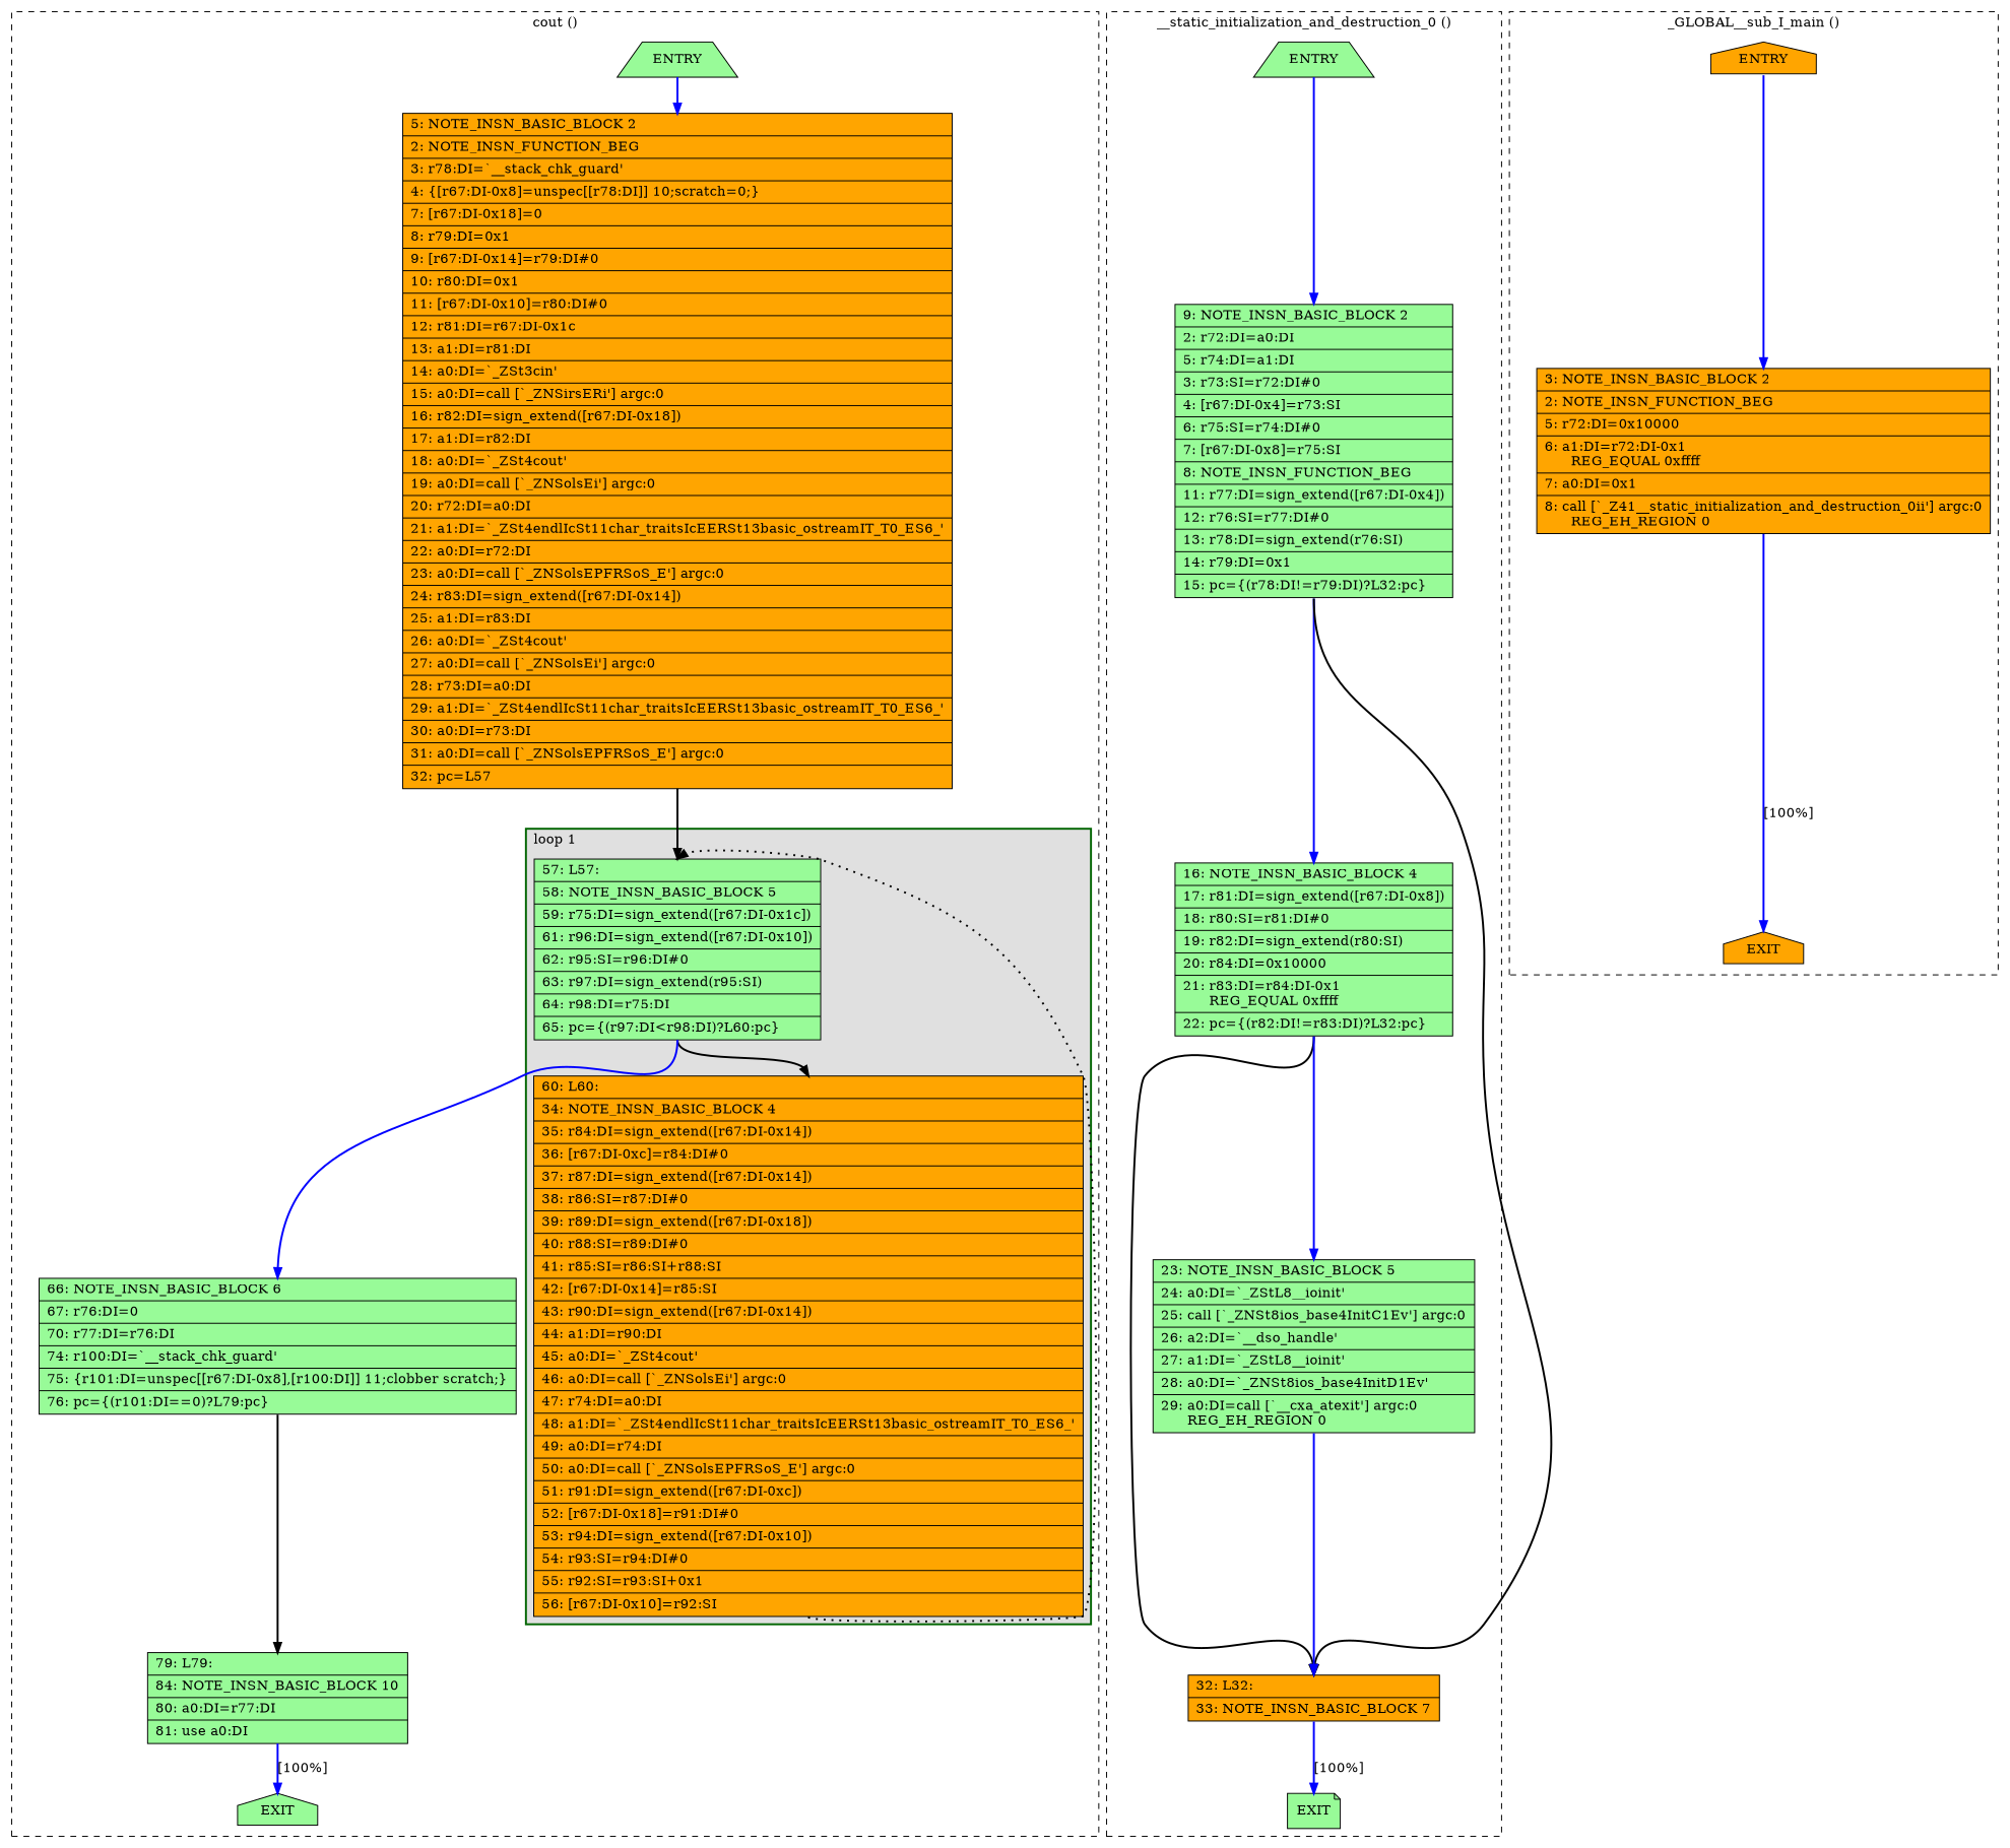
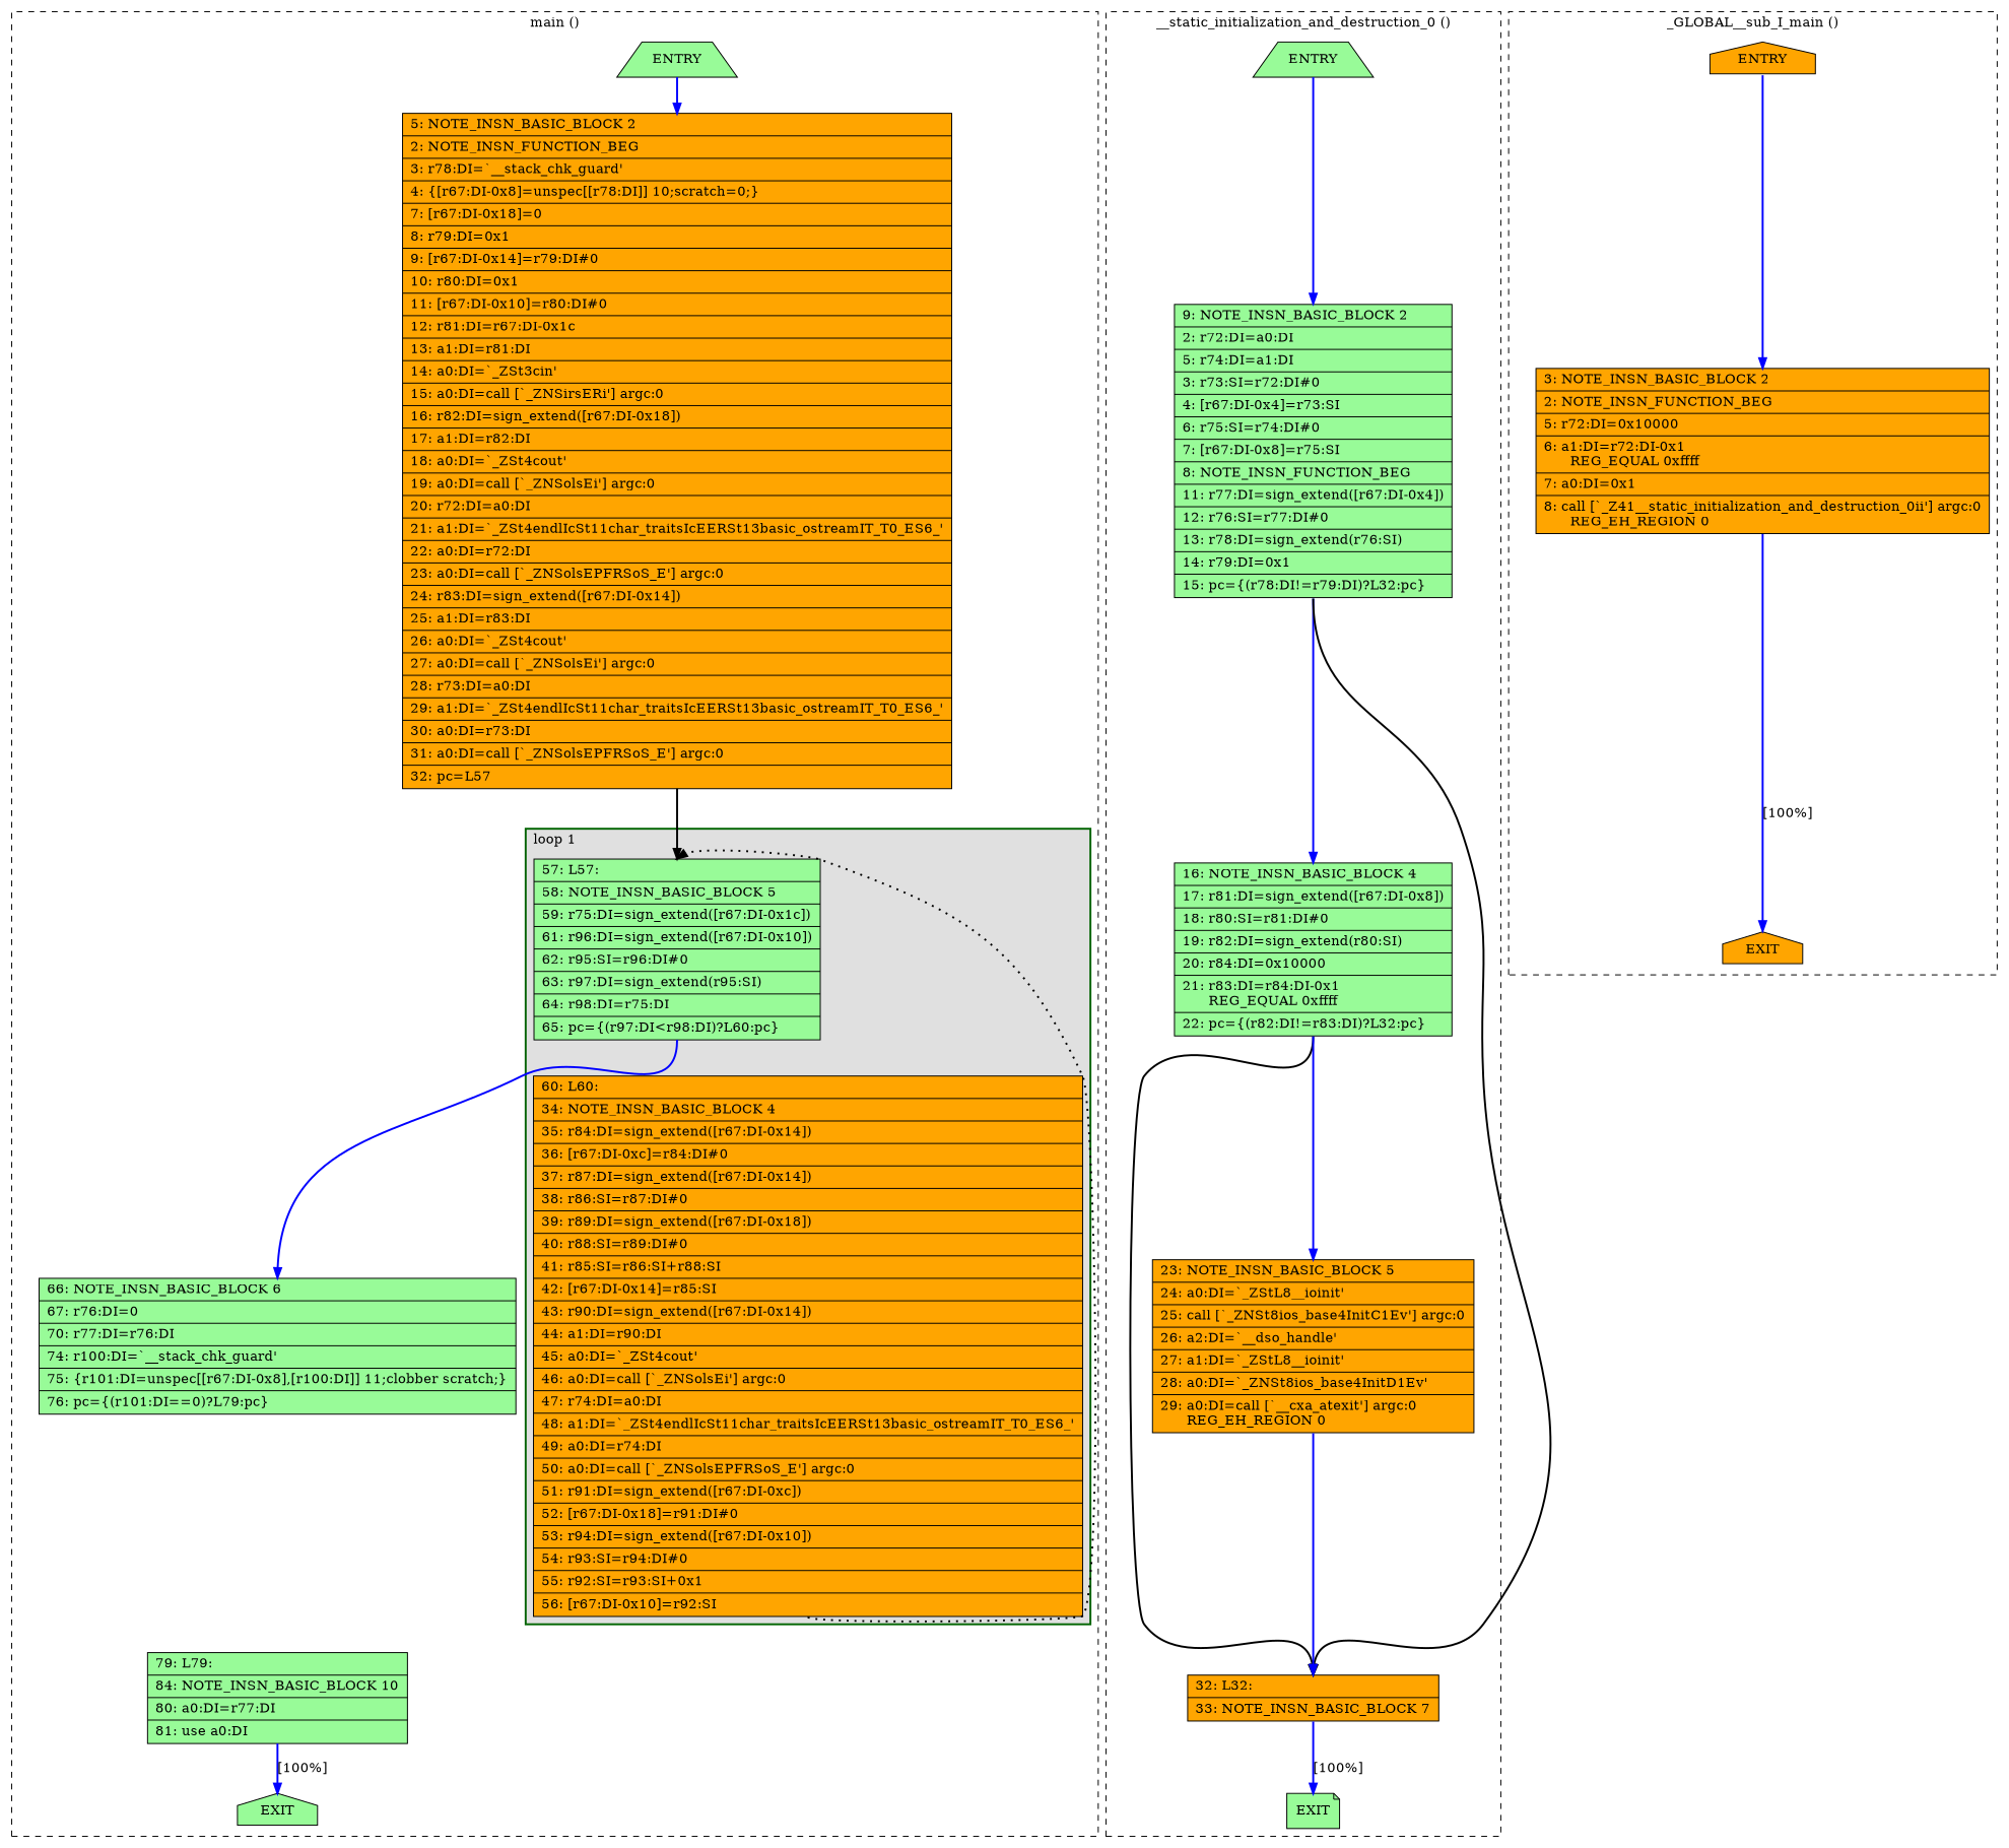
  digraph {
    node [fillcolor=palegreen shape=record style=filled]
    edge [color=blue constraint=true headport=n style="solid,bold" tailport=s weight=100]
    n1 [label="{\ \ \ 57:\ L57:\l|\ \ \ 58:\ NOTE_INSN_BASIC_BLOCK\ 5\l|\ \ \ 59:\ r75:DI=sign_extend([r67:DI-0x1c])\l|\ \ \ 61:\ r96:DI=sign_extend([r67:DI-0x10])\l|\ \ \ 62:\ r95:SI=r96:DI#0\l|\ \ \ 63:\ r97:DI=sign_extend(r95:SI)\l|\ \ \ 64:\ r98:DI=r75:DI\l|\ \ \ 65:\ pc=\{(r97:DI\<r98:DI)?L60:pc\}\l}"]
    n2 [fillcolor=orange label="{\ \ \ 60:\ L60:\l|\ \ \ 34:\ NOTE_INSN_BASIC_BLOCK\ 4\l|\ \ \ 35:\ r84:DI=sign_extend([r67:DI-0x14])\l|\ \ \ 36:\ [r67:DI-0xc]=r84:DI#0\l|\ \ \ 37:\ r87:DI=sign_extend([r67:DI-0x14])\l|\ \ \ 38:\ r86:SI=r87:DI#0\l|\ \ \ 39:\ r89:DI=sign_extend([r67:DI-0x18])\l|\ \ \ 40:\ r88:SI=r89:DI#0\l|\ \ \ 41:\ r85:SI=r86:SI+r88:SI\l|\ \ \ 42:\ [r67:DI-0x14]=r85:SI\l|\ \ \ 43:\ r90:DI=sign_extend([r67:DI-0x14])\l|\ \ \ 44:\ a1:DI=r90:DI\l|\ \ \ 45:\ a0:DI=`_ZSt4cout'\l|\ \ \ 46:\ a0:DI=call\ [`_ZNSolsEi']\ argc:0\l|\ \ \ 47:\ r74:DI=a0:DI\l|\ \ \ 48:\ a1:DI=`_ZSt4endlIcSt11char_traitsIcEERSt13basic_ostreamIT_T0_ES6_'\l|\ \ \ 49:\ a0:DI=r74:DI\l|\ \ \ 50:\ a0:DI=call\ [`_ZNSolsEPFRSoS_E']\ argc:0\l|\ \ \ 51:\ r91:DI=sign_extend([r67:DI-0xc])\l|\ \ \ 52:\ [r67:DI-0x18]=r91:DI#0\l|\ \ \ 53:\ r94:DI=sign_extend([r67:DI-0x10])\l|\ \ \ 54:\ r93:SI=r94:DI#0\l|\ \ \ 55:\ r92:SI=r93:SI+0x1\l|\ \ \ 56:\ [r67:DI-0x10]=r92:SI\l}"]
    n3 [label="{\ \ \ 66:\ NOTE_INSN_BASIC_BLOCK\ 6\l|\ \ \ 67:\ r76:DI=0\l|\ \ \ 70:\ r77:DI=r76:DI\l|\ \ \ 74:\ r100:DI=`__stack_chk_guard'\l|\ \ \ 75:\ \{r101:DI=unspec[[r67:DI-0x8],[r100:DI]]\ 11;clobber\ scratch;\}\l|\ \ \ 76:\ pc=\{(r101:DI==0)?L79:pc\}\l}"]
    n4 [label=ENTRY shape=trapezium]
    n5 [label=EXIT shape=house]
    n6 [fillcolor=orange label="{\ \ \ \ 5:\ NOTE_INSN_BASIC_BLOCK\ 2\l|\ \ \ \ 2:\ NOTE_INSN_FUNCTION_BEG\l|\ \ \ \ 3:\ r78:DI=`__stack_chk_guard'\l|\ \ \ \ 4:\ \{[r67:DI-0x8]=unspec[[r78:DI]]\ 10;scratch=0;\}\l|\ \ \ \ 7:\ [r67:DI-0x18]=0\l|\ \ \ \ 8:\ r79:DI=0x1\l|\ \ \ \ 9:\ [r67:DI-0x14]=r79:DI#0\l|\ \ \ 10:\ r80:DI=0x1\l|\ \ \ 11:\ [r67:DI-0x10]=r80:DI#0\l|\ \ \ 12:\ r81:DI=r67:DI-0x1c\l|\ \ \ 13:\ a1:DI=r81:DI\l|\ \ \ 14:\ a0:DI=`_ZSt3cin'\l|\ \ \ 15:\ a0:DI=call\ [`_ZNSirsERi']\ argc:0\l|\ \ \ 16:\ r82:DI=sign_extend([r67:DI-0x18])\l|\ \ \ 17:\ a1:DI=r82:DI\l|\ \ \ 18:\ a0:DI=`_ZSt4cout'\l|\ \ \ 19:\ a0:DI=call\ [`_ZNSolsEi']\ argc:0\l|\ \ \ 20:\ r72:DI=a0:DI\l|\ \ \ 21:\ a1:DI=`_ZSt4endlIcSt11char_traitsIcEERSt13basic_ostreamIT_T0_ES6_'\l|\ \ \ 22:\ a0:DI=r72:DI\l|\ \ \ 23:\ a0:DI=call\ [`_ZNSolsEPFRSoS_E']\ argc:0\l|\ \ \ 24:\ r83:DI=sign_extend([r67:DI-0x14])\l|\ \ \ 25:\ a1:DI=r83:DI\l|\ \ \ 26:\ a0:DI=`_ZSt4cout'\l|\ \ \ 27:\ a0:DI=call\ [`_ZNSolsEi']\ argc:0\l|\ \ \ 28:\ r73:DI=a0:DI\l|\ \ \ 29:\ a1:DI=`_ZSt4endlIcSt11char_traitsIcEERSt13basic_ostreamIT_T0_ES6_'\l|\ \ \ 30:\ a0:DI=r73:DI\l|\ \ \ 31:\ a0:DI=call\ [`_ZNSolsEPFRSoS_E']\ argc:0\l|\ \ \ 32:\ pc=L57\l}"]
    n7 [label="{\ \ \ 79:\ L79:\l|\ \ \ 84:\ NOTE_INSN_BASIC_BLOCK\ 10\l|\ \ \ 80:\ a0:DI=r77:DI\l|\ \ \ 81:\ use\ a0:DI\l}"]
    n8 [label=ENTRY shape=trapezium]
    n9 [label=EXIT shape=note]
    n10 [label="{\ \ \ \ 9:\ NOTE_INSN_BASIC_BLOCK\ 2\l|\ \ \ \ 2:\ r72:DI=a0:DI\l|\ \ \ \ 5:\ r74:DI=a1:DI\l|\ \ \ \ 3:\ r73:SI=r72:DI#0\l|\ \ \ \ 4:\ [r67:DI-0x4]=r73:SI\l|\ \ \ \ 6:\ r75:SI=r74:DI#0\l|\ \ \ \ 7:\ [r67:DI-0x8]=r75:SI\l|\ \ \ \ 8:\ NOTE_INSN_FUNCTION_BEG\l|\ \ \ 11:\ r77:DI=sign_extend([r67:DI-0x4])\l|\ \ \ 12:\ r76:SI=r77:DI#0\l|\ \ \ 13:\ r78:DI=sign_extend(r76:SI)\l|\ \ \ 14:\ r79:DI=0x1\l|\ \ \ 15:\ pc=\{(r78:DI!=r79:DI)?L32:pc\}\l}"]
    n11 [label="{\ \ \ 16:\ NOTE_INSN_BASIC_BLOCK\ 4\l|\ \ \ 17:\ r81:DI=sign_extend([r67:DI-0x8])\l|\ \ \ 18:\ r80:SI=r81:DI#0\l|\ \ \ 19:\ r82:DI=sign_extend(r80:SI)\l|\ \ \ 20:\ r84:DI=0x10000\l|\ \ \ 21:\ r83:DI=r84:DI-0x1\l\ \ \ \ \ \ REG_EQUAL\ 0xffff\l|\ \ \ 22:\ pc=\{(r82:DI!=r83:DI)?L32:pc\}\l}"]
    n12 [fillcolor=orange label="{\ \ \ 32:\ L32:\l|\ \ \ 33:\ NOTE_INSN_BASIC_BLOCK\ 7\l}"]
-   n13 [label="{\ \ \ 23:\ NOTE_INSN_BASIC_BLOCK\ 5\l|\ \ \ 24:\ a0:DI=`_ZStL8__ioinit'\l|\ \ \ 25:\ call\ [`_ZNSt8ios_base4InitC1Ev']\ argc:0\l|\ \ \ 26:\ a2:DI=`__dso_handle'\l|\ \ \ 27:\ a1:DI=`_ZStL8__ioinit'\l|\ \ \ 28:\ a0:DI=`_ZNSt8ios_base4InitD1Ev'\l|\ \ \ 29:\ a0:DI=call\ [`__cxa_atexit']\ argc:0\l\ \ \ \ \ \ REG_EH_REGION\ 0\l}"]
+   n13 [fillcolor=orange label="{\ \ \ 23:\ NOTE_INSN_BASIC_BLOCK\ 5\l|\ \ \ 24:\ a0:DI=`_ZStL8__ioinit'\l|\ \ \ 25:\ call\ [`_ZNSt8ios_base4InitC1Ev']\ argc:0\l|\ \ \ 26:\ a2:DI=`__dso_handle'\l|\ \ \ 27:\ a1:DI=`_ZStL8__ioinit'\l|\ \ \ 28:\ a0:DI=`_ZNSt8ios_base4InitD1Ev'\l|\ \ \ 29:\ a0:DI=call\ [`__cxa_atexit']\ argc:0\l\ \ \ \ \ \ REG_EH_REGION\ 0\l}"]
    n14 [fillcolor=orange label=ENTRY shape=house]
    n15 [fillcolor=orange label=EXIT shape=house]
    n16 [fillcolor=orange label="{\ \ \ \ 3:\ NOTE_INSN_BASIC_BLOCK\ 2\l|\ \ \ \ 2:\ NOTE_INSN_FUNCTION_BEG\l|\ \ \ \ 5:\ r72:DI=0x10000\l|\ \ \ \ 6:\ a1:DI=r72:DI-0x1\l\ \ \ \ \ \ REG_EQUAL\ 0xffff\l|\ \ \ \ 7:\ a0:DI=0x1\l|\ \ \ \ 8:\ call\ [`_Z41__static_initialization_and_destruction_0ii']\ argc:0\l\ \ \ \ \ \ REG_EH_REGION\ 0\l}"]
    subgraph cluster_1 {
      color=black
-     label="cout ()"
+     label="main ()"
      style=dashed
      n3
      n4
      n5
      n6
      n7
      subgraph cluster_2 {
        color=darkgreen
        fillcolor=grey88
        label="loop 1"
        labeljust=l
        penwidth=2
        style=filled
        n1
        n2
      }
    }
    subgraph cluster_3 {
      color=black
      label="__static_initialization_and_destruction_0 ()"
      style=dashed
      n8
      n9
      n10
      n11
      n12
      n13
    }
    subgraph cluster_4 {
      color=black
      label="_GLOBAL__sub_I_main ()"
      style=dashed
      n14
      n15
      n16
    }
-   n1 -> n2 [color=black weight=10]
    n1 -> n3
    n2 -> n1 [color=black constraint=false style="dotted,bold" weight=10]
-   n3 -> n7 [color=black weight=10]
    n4 -> n5 [style=invis color="" weight=""]
    n4 -> n6
    n6 -> n1 [color=black weight=10]
    n7 -> n5 [label="[100%]"]
    n8 -> n9 [style=invis color="" weight=""]
    n8 -> n10
    n10 -> n11
    n10 -> n12 [color=black weight=10]
    n11 -> n12 [color=black weight=10]
    n11 -> n13
    n12 -> n9 [label="[100%]"]
    n13 -> n12
    n14 -> n15 [style=invis color="" weight=""]
    n14 -> n16
    n16 -> n15 [label="[100%]"]
  }
